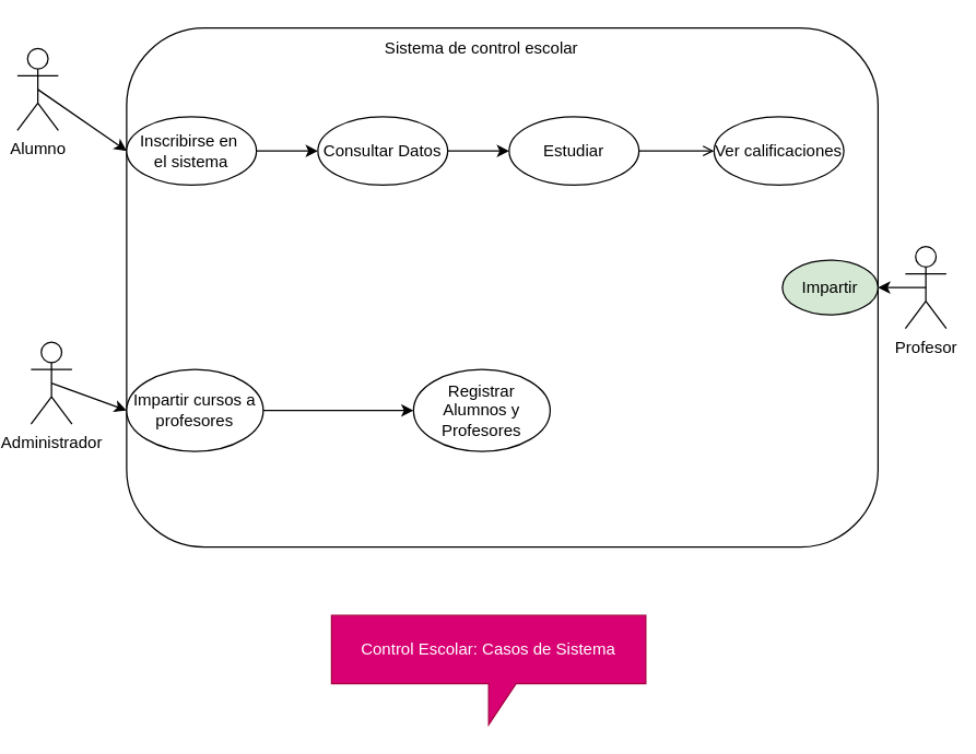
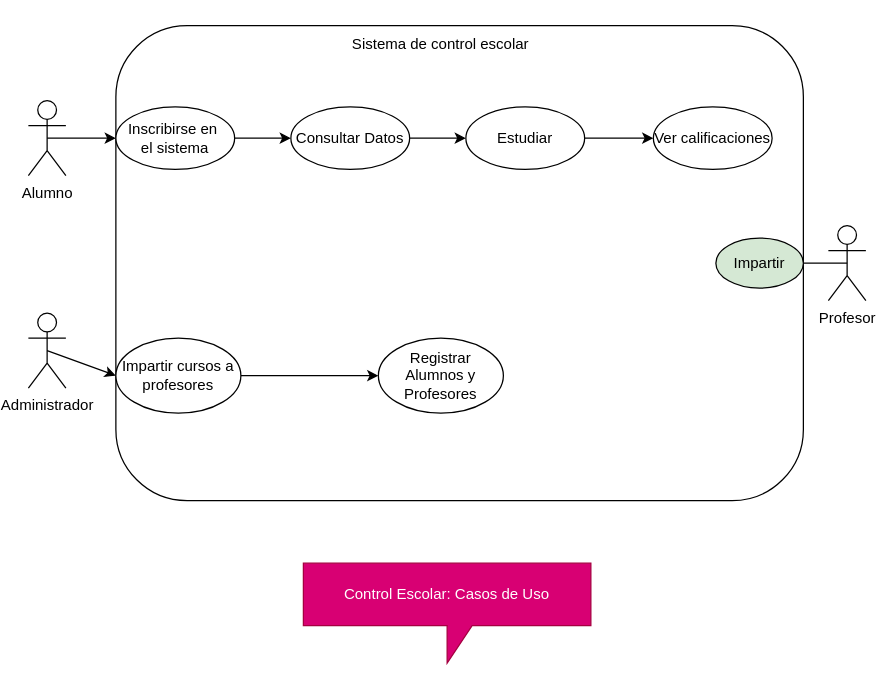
  <mxCell id="0" />
  <mxCell id="1" parent="0" />
  <mxCell id="2" style="edgeStyle=none;html=1;exitX=0.5;exitY=0.5;exitDx=0;exitDy=0;exitPerimeter=0;entryX=0;entryY=0.5;entryDx=0;entryDy=0;" parent="1" source="3" target="10" edge="1"><mxGeometry relative="1" as="geometry" /></mxCell>
- <mxCell id="3" value="Alumno" style="shape=umlActor;verticalLabelPosition=bottom;verticalAlign=top;html=1;outlineConnect=0;" parent="1" vertex="1"><mxGeometry x="10" y="35" width="30" height="60" as="geometry" /></mxCell>
- <mxCell id="4" style="edgeStyle=none;html=1;exitX=0.5;exitY=0.5;exitDx=0;exitDy=0;exitPerimeter=0;entryX=1;entryY=0.5;entryDx=0;entryDy=0;" parent="1" source="5" target="16" edge="1"><mxGeometry relative="1" as="geometry" /></mxCell>
+ <mxCell id="3" value="Alumno" style="shape=umlActor;verticalLabelPosition=bottom;verticalAlign=top;html=1;outlineConnect=0;" parent="1" vertex="1"><mxGeometry x="20" y="80" width="30" height="60" as="geometry" /></mxCell>
+ <mxCell id="4" style="edgeStyle=none;html=1;exitX=0.5;exitY=0.5;exitDx=0;exitDy=0;exitPerimeter=0;entryX=1;entryY=0.5;entryDx=0;entryDy=0;endArrow=none;" parent="1" source="5" target="16" edge="1"><mxGeometry relative="1" as="geometry" /></mxCell>
  <mxCell id="5" value="Profesor" style="shape=umlActor;verticalLabelPosition=bottom;verticalAlign=top;html=1;outlineConnect=0;" parent="1" vertex="1"><mxGeometry x="660" y="180" width="30" height="60" as="geometry" /></mxCell>
  <mxCell id="6" style="edgeStyle=none;html=1;exitX=0.5;exitY=0.5;exitDx=0;exitDy=0;exitPerimeter=0;entryX=0;entryY=0.5;entryDx=0;entryDy=0;" parent="1" source="7" target="18" edge="1"><mxGeometry relative="1" as="geometry" /></mxCell>
  <mxCell id="7" value="Administrador" style="shape=umlActor;verticalLabelPosition=bottom;verticalAlign=top;html=1;outlineConnect=0;" parent="1" vertex="1"><mxGeometry x="20" y="250" width="30" height="60" as="geometry" /></mxCell>
  <mxCell id="8" value="" style="rounded=1;whiteSpace=wrap;html=1;" parent="1" vertex="1"><mxGeometry x="90" y="20" width="550" height="380" as="geometry" /></mxCell>
  <mxCell id="9" value="" style="edgeStyle=none;html=1;" parent="1" source="10" target="12" edge="1"><mxGeometry relative="1" as="geometry" /></mxCell>
  <mxCell id="10" value="Inscribirse en&amp;nbsp;&lt;div&gt;el sistema&lt;/div&gt;" style="ellipse;whiteSpace=wrap;html=1;" parent="1" vertex="1"><mxGeometry x="90" y="85" width="95" height="50" as="geometry" /></mxCell>
  <mxCell id="11" value="" style="edgeStyle=none;html=1;" parent="1" source="12" target="14" edge="1"><mxGeometry relative="1" as="geometry" /></mxCell>
  <mxCell id="12" value="Consultar Datos" style="ellipse;whiteSpace=wrap;html=1;" parent="1" vertex="1"><mxGeometry x="230" y="85" width="95" height="50" as="geometry" /></mxCell>
- <mxCell id="13" value="" style="edgeStyle=none;html=1;endArrow=open;" parent="1" source="14" target="15" edge="1"><mxGeometry relative="1" as="geometry" /></mxCell>
+ <mxCell id="13" value="" style="edgeStyle=none;html=1;" parent="1" source="14" target="15" edge="1"><mxGeometry relative="1" as="geometry" /></mxCell>
  <mxCell id="14" value="Estudiar" style="ellipse;whiteSpace=wrap;html=1;" parent="1" vertex="1"><mxGeometry x="370" y="85" width="95" height="50" as="geometry" /></mxCell>
  <mxCell id="15" value="Ver calificaciones" style="ellipse;whiteSpace=wrap;html=1;" parent="1" vertex="1"><mxGeometry x="520" y="85" width="95" height="50" as="geometry" /></mxCell>
  <mxCell id="16" value="Impartir" style="ellipse;whiteSpace=wrap;html=1;fillColor=#d5e8d4;" parent="1" vertex="1"><mxGeometry x="570" y="190" width="70" height="40" as="geometry" /></mxCell>
  <mxCell id="17" value="" style="edgeStyle=none;html=1;" parent="1" source="18" target="19" edge="1"><mxGeometry relative="1" as="geometry" /></mxCell>
  <mxCell id="18" value="Impartir cursos a profesores" style="ellipse;whiteSpace=wrap;html=1;" parent="1" vertex="1"><mxGeometry x="90" y="270" width="100" height="60" as="geometry" /></mxCell>
  <mxCell id="19" value="Registrar Alumnos y Profesores" style="ellipse;whiteSpace=wrap;html=1;" parent="1" vertex="1"><mxGeometry x="300" y="270" width="100" height="60" as="geometry" /></mxCell>
  <mxCell id="20" value="Sistema de control escolar" style="text;html=1;align=center;verticalAlign=middle;whiteSpace=wrap;rounded=0;" parent="1" vertex="1"><mxGeometry x="265" y="20" width="170" height="30" as="geometry" /></mxCell>
- <mxCell id="21" value="Control Escolar: Casos de Sistema" style="shape=callout;whiteSpace=wrap;html=1;perimeter=calloutPerimeter;fillColor=#d80073;fontColor=#ffffff;strokeColor=#A50040;" parent="1" vertex="1"><mxGeometry x="240" y="450" width="230" height="80" as="geometry" /></mxCell>
+ <mxCell id="21" value="Control Escolar: Casos de Uso" style="shape=callout;whiteSpace=wrap;html=1;perimeter=calloutPerimeter;fillColor=#d80073;fontColor=#ffffff;strokeColor=#A50040;" parent="1" vertex="1"><mxGeometry x="240" y="450" width="230" height="80" as="geometry" /></mxCell>
